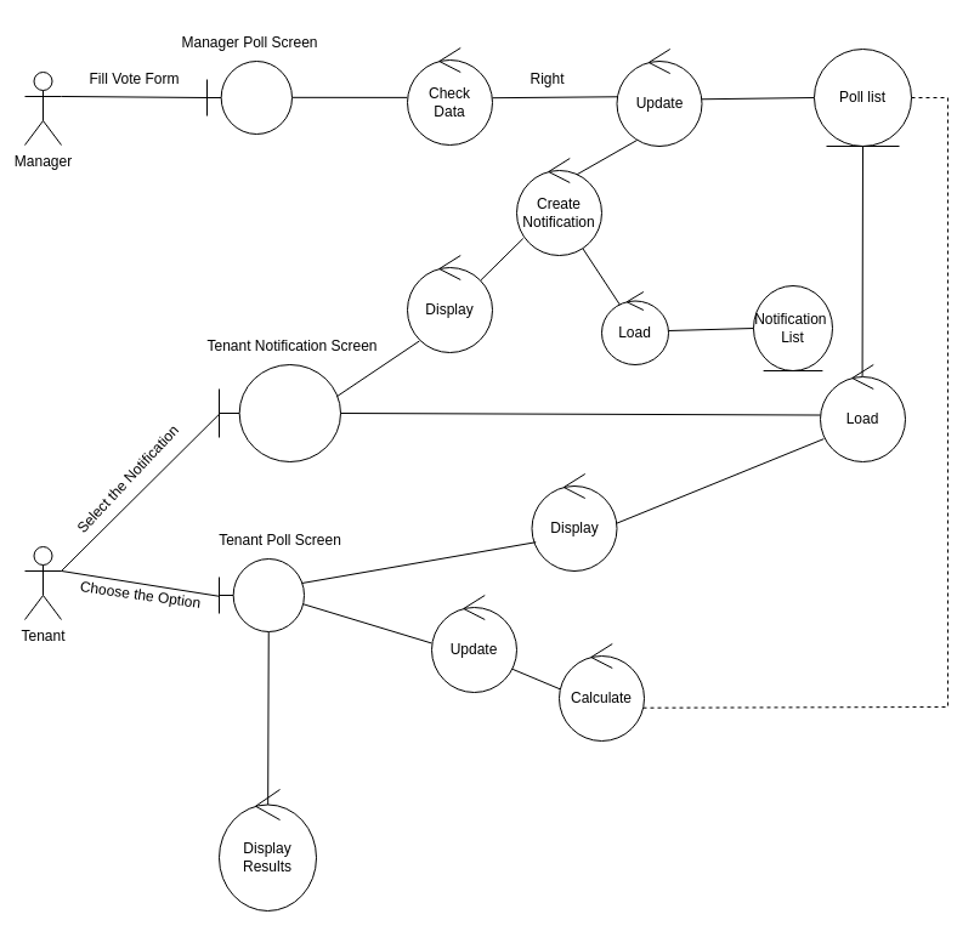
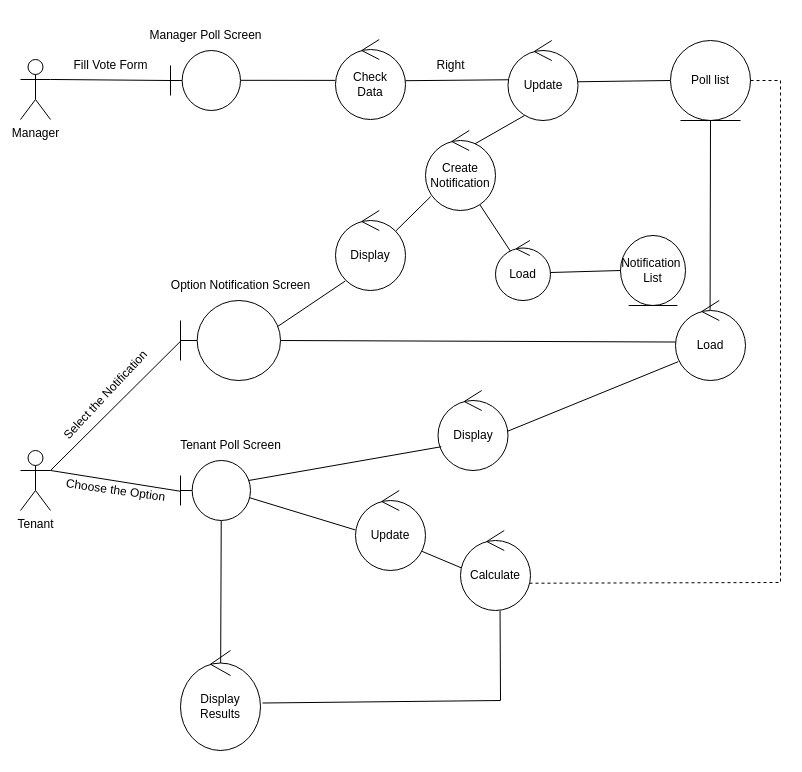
  <mxCell id="0" />
  <mxCell id="1" parent="0" />
  <mxCell id="2" value="Manager" style="shape=umlActor;verticalLabelPosition=bottom;verticalAlign=top;html=1;" parent="1" vertex="1"><mxGeometry x="20" y="59" width="30" height="60" as="geometry" /></mxCell>
  <mxCell id="3" value="Tenant&lt;div&gt;&lt;br&gt;&lt;/div&gt;" style="shape=umlActor;verticalLabelPosition=bottom;verticalAlign=top;html=1;" parent="1" vertex="1"><mxGeometry x="20" y="450" width="30" height="60" as="geometry" /></mxCell>
  <mxCell id="4" value="&lt;div&gt;&lt;br&gt;&lt;/div&gt;&lt;div&gt;&lt;br&gt;&lt;/div&gt;" style="shape=umlBoundary;whiteSpace=wrap;html=1;" parent="1" vertex="1"><mxGeometry x="170" y="50" width="70" height="60" as="geometry" /></mxCell>
  <mxCell id="5" value="&lt;div&gt;&lt;br&gt;&lt;/div&gt;&lt;div&gt;&lt;br&gt;&lt;/div&gt;" style="shape=umlBoundary;whiteSpace=wrap;html=1;" parent="1" vertex="1"><mxGeometry x="180" y="460" width="70" height="60" as="geometry" /></mxCell>
  <mxCell id="6" value="Manager Poll Screen" style="text;html=1;align=center;verticalAlign=middle;resizable=0;points=[];autosize=1;strokeColor=none;fillColor=none;" parent="1" vertex="1"><mxGeometry x="135" y="20" width="140" height="30" as="geometry" /></mxCell>
  <mxCell id="7" value="" style="endArrow=none;html=1;rounded=0;exitX=1;exitY=0.333;exitDx=0;exitDy=0;exitPerimeter=0;" parent="1" source="2" edge="1"><mxGeometry width="50" height="50" relative="1" as="geometry"><mxPoint x="120" y="570" as="sourcePoint" /><mxPoint x="170" y="80" as="targetPoint" /></mxGeometry></mxCell>
  <mxCell id="8" value="" style="endArrow=none;html=1;rounded=0;entryX=0.952;entryY=0.761;entryDx=0;entryDy=0;entryPerimeter=0;exitX=0.009;exitY=0.466;exitDx=0;exitDy=0;exitPerimeter=0;" parent="1" source="15" target="16" edge="1"><mxGeometry width="50" height="50" relative="1" as="geometry"><mxPoint x="210" y="740" as="sourcePoint" /><mxPoint x="310" y="660" as="targetPoint" /></mxGeometry></mxCell>
  <mxCell id="9" value="" style="endArrow=none;html=1;rounded=0;exitX=1.004;exitY=0.497;exitDx=0;exitDy=0;exitPerimeter=0;entryX=-0.004;entryY=0.511;entryDx=0;entryDy=0;entryPerimeter=0;" parent="1" source="4" target="20" edge="1"><mxGeometry width="50" height="50" relative="1" as="geometry"><mxPoint x="60" y="620" as="sourcePoint" /><mxPoint x="320" y="322" as="targetPoint" /></mxGeometry></mxCell>
  <mxCell id="10" value="" style="endArrow=none;html=1;rounded=0;exitX=0;exitY=0.5;exitDx=0;exitDy=0;entryX=0.997;entryY=0.516;entryDx=0;entryDy=0;entryPerimeter=0;" parent="1" source="31" target="14" edge="1"><mxGeometry width="50" height="50" relative="1" as="geometry"><mxPoint x="512.5" y="550" as="sourcePoint" /><mxPoint x="510" y="360" as="targetPoint" /></mxGeometry></mxCell>
  <mxCell id="11" value="" style="endArrow=none;html=1;rounded=0;exitX=-0.002;exitY=0.493;exitDx=0;exitDy=0;exitPerimeter=0;entryX=0.988;entryY=0.621;entryDx=0;entryDy=0;entryPerimeter=0;" parent="1" source="16" target="5" edge="1"><mxGeometry width="50" height="50" relative="1" as="geometry"><mxPoint x="280" y="760" as="sourcePoint" /><mxPoint x="260" y="498" as="targetPoint" /></mxGeometry></mxCell>
  <mxCell id="12" value="" style="endArrow=none;html=1;rounded=0;exitX=-0.005;exitY=0.512;exitDx=0;exitDy=0;exitPerimeter=0;entryX=1;entryY=0.333;entryDx=0;entryDy=0;entryPerimeter=0;" parent="1" source="5" target="3" edge="1"><mxGeometry width="50" height="50" relative="1" as="geometry"><mxPoint x="290" y="770" as="sourcePoint" /><mxPoint x="960" y="480" as="targetPoint" /></mxGeometry></mxCell>
  <mxCell id="13" value="Fill Vote Form" style="text;html=1;align=center;verticalAlign=middle;resizable=0;points=[];autosize=1;strokeColor=none;fillColor=none;rotation=0;" parent="1" vertex="1"><mxGeometry x="60" y="50" width="100" height="30" as="geometry" /></mxCell>
  <mxCell id="14" value="Update" style="ellipse;shape=umlControl;whiteSpace=wrap;html=1;" parent="1" vertex="1"><mxGeometry x="507.5" y="40" width="70" height="80" as="geometry" /></mxCell>
  <mxCell id="15" value="Calculate" style="ellipse;shape=umlControl;whiteSpace=wrap;html=1;" parent="1" vertex="1"><mxGeometry x="460" y="530" width="70" height="80" as="geometry" /></mxCell>
  <mxCell id="16" value="Update" style="ellipse;shape=umlControl;whiteSpace=wrap;html=1;" parent="1" vertex="1"><mxGeometry x="355" y="490" width="70" height="80" as="geometry" /></mxCell>
  <mxCell id="17" value="Tenant Poll Screen" style="text;html=1;align=center;verticalAlign=middle;resizable=0;points=[];autosize=1;strokeColor=none;fillColor=none;rotation=0;" parent="1" vertex="1"><mxGeometry x="170" y="430" width="120" height="30" as="geometry" /></mxCell>
  <mxCell id="18" value="Choose the Option" style="text;html=1;align=center;verticalAlign=middle;resizable=0;points=[];autosize=1;strokeColor=none;fillColor=none;rotation=8;" parent="1" vertex="1"><mxGeometry x="55" y="475" width="120" height="30" as="geometry" /></mxCell>
  <mxCell id="19" value="&lt;div&gt;Display Results&lt;/div&gt;" style="ellipse;shape=umlControl;whiteSpace=wrap;html=1;" parent="1" vertex="1"><mxGeometry x="180" y="650" width="80" height="100" as="geometry" /></mxCell>
  <mxCell id="20" value="Check&lt;div&gt;Data&lt;/div&gt;" style="ellipse;shape=umlControl;whiteSpace=wrap;html=1;" parent="1" vertex="1"><mxGeometry x="335" y="39" width="70" height="80" as="geometry" /></mxCell>
  <mxCell id="21" value="" style="endArrow=none;html=1;rounded=0;entryX=0.008;entryY=0.491;entryDx=0;entryDy=0;entryPerimeter=0;exitX=1;exitY=0.515;exitDx=0;exitDy=0;exitPerimeter=0;" parent="1" source="20" target="14" edge="1"><mxGeometry width="50" height="50" relative="1" as="geometry"><mxPoint x="410" y="80" as="sourcePoint" /><mxPoint x="518" y="319.41" as="targetPoint" /></mxGeometry></mxCell>
  <mxCell id="22" value="Right" style="text;html=1;align=center;verticalAlign=middle;resizable=0;points=[];autosize=1;strokeColor=none;fillColor=none;rotation=0;" parent="1" vertex="1"><mxGeometry x="425" y="50" width="50" height="30" as="geometry" /></mxCell>
  <mxCell id="23" value="Create Notification" style="ellipse;shape=umlControl;whiteSpace=wrap;html=1;" parent="1" vertex="1"><mxGeometry x="425" y="130" width="70" height="80" as="geometry" /></mxCell>
  <mxCell id="24" value="" style="endArrow=none;html=1;rounded=0;entryX=0.71;entryY=0.165;entryDx=0;entryDy=0;exitX=0.236;exitY=0.938;exitDx=0;exitDy=0;exitPerimeter=0;entryPerimeter=0;" parent="1" source="14" target="23" edge="1"><mxGeometry width="50" height="50" relative="1" as="geometry"><mxPoint x="480" y="-248" as="sourcePoint" /><mxPoint x="737" y="-189" as="targetPoint" /></mxGeometry></mxCell>
  <mxCell id="25" value="" style="endArrow=none;html=1;rounded=0;exitX=0.075;exitY=0.825;exitDx=0;exitDy=0;exitPerimeter=0;entryX=0.859;entryY=0.258;entryDx=0;entryDy=0;entryPerimeter=0;" parent="1" source="23" target="29" edge="1"><mxGeometry width="50" height="50" relative="1" as="geometry"><mxPoint x="780" y="-68" as="sourcePoint" /><mxPoint x="630" y="-72" as="targetPoint" /></mxGeometry></mxCell>
  <mxCell id="26" value="" style="shape=umlBoundary;whiteSpace=wrap;html=1;" parent="1" vertex="1"><mxGeometry x="180" y="300" width="100" height="80" as="geometry" /></mxCell>
- <mxCell id="27" value="Tenant Notification Screen" style="text;html=1;align=center;verticalAlign=middle;resizable=0;points=[];autosize=1;strokeColor=none;fillColor=none;" parent="1" vertex="1"><mxGeometry x="160" y="270" width="160" height="30" as="geometry" /></mxCell>
+ <mxCell id="27" value="Option Notification Screen" style="text;html=1;align=center;verticalAlign=middle;resizable=0;points=[];autosize=1;strokeColor=none;fillColor=none;" parent="1" vertex="1"><mxGeometry x="160" y="270" width="160" height="30" as="geometry" /></mxCell>
  <mxCell id="28" value="" style="endArrow=none;html=1;rounded=0;entryX=1;entryY=0.333;entryDx=0;entryDy=0;exitX=-0.005;exitY=0.516;exitDx=0;exitDy=0;exitPerimeter=0;entryPerimeter=0;" parent="1" source="26" target="3" edge="1"><mxGeometry width="50" height="50" relative="1" as="geometry"><mxPoint x="950" y="120" as="sourcePoint" /><mxPoint x="1207" y="179" as="targetPoint" /></mxGeometry></mxCell>
  <mxCell id="29" value="Display" style="ellipse;shape=umlControl;whiteSpace=wrap;html=1;" parent="1" vertex="1"><mxGeometry x="335" y="210" width="70" height="80" as="geometry" /></mxCell>
  <mxCell id="30" value="" style="endArrow=none;html=1;rounded=0;exitX=0.142;exitY=0.88;exitDx=0;exitDy=0;exitPerimeter=0;entryX=0.97;entryY=0.326;entryDx=0;entryDy=0;entryPerimeter=0;" parent="1" source="29" target="26" edge="1"><mxGeometry width="50" height="50" relative="1" as="geometry"><mxPoint x="551" y="186" as="sourcePoint" /><mxPoint x="610" y="180" as="targetPoint" /></mxGeometry></mxCell>
  <mxCell id="31" value="Poll list" style="ellipse;shape=umlEntity;whiteSpace=wrap;html=1;" parent="1" vertex="1"><mxGeometry x="670" y="40" width="80" height="80" as="geometry" /></mxCell>
  <mxCell id="32" value="Select the Notification" style="text;html=1;align=center;verticalAlign=middle;resizable=0;points=[];autosize=1;strokeColor=none;fillColor=none;rotation=313;" parent="1" vertex="1"><mxGeometry x="35" y="380" width="140" height="30" as="geometry" /></mxCell>
  <mxCell id="33" value="Display" style="ellipse;shape=umlControl;whiteSpace=wrap;html=1;" parent="1" vertex="1"><mxGeometry x="437.5" y="390" width="70" height="80" as="geometry" /></mxCell>
  <mxCell id="34" value="" style="endArrow=none;html=1;rounded=0;exitX=0.975;exitY=0.333;exitDx=0;exitDy=0;exitPerimeter=0;entryX=0.046;entryY=0.703;entryDx=0;entryDy=0;entryPerimeter=0;" parent="1" source="5" target="33" edge="1"><mxGeometry width="50" height="50" relative="1" as="geometry"><mxPoint x="551" y="186" as="sourcePoint" /><mxPoint x="610" y="186" as="targetPoint" /></mxGeometry></mxCell>
  <mxCell id="35" value="" style="endArrow=none;html=1;rounded=0;exitX=1;exitY=0.5;exitDx=0;exitDy=0;exitPerimeter=0;entryX=0.003;entryY=0.519;entryDx=0;entryDy=0;entryPerimeter=0;" parent="1" source="26" target="36" edge="1"><mxGeometry width="50" height="50" relative="1" as="geometry"><mxPoint x="561" y="196" as="sourcePoint" /><mxPoint x="620" y="196" as="targetPoint" /></mxGeometry></mxCell>
  <mxCell id="36" value="Load" style="ellipse;shape=umlControl;whiteSpace=wrap;html=1;" parent="1" vertex="1"><mxGeometry x="675" y="300" width="70" height="80" as="geometry" /></mxCell>
  <mxCell id="37" value="" style="endArrow=none;html=1;rounded=0;exitX=0.5;exitY=1;exitDx=0;exitDy=0;entryX=0.494;entryY=0.121;entryDx=0;entryDy=0;entryPerimeter=0;" parent="1" source="31" target="36" edge="1"><mxGeometry width="50" height="50" relative="1" as="geometry"><mxPoint x="536.3" y="553.08" as="sourcePoint" /><mxPoint x="708" y="310" as="targetPoint" /></mxGeometry></mxCell>
  <mxCell id="38" value="" style="endArrow=none;html=1;rounded=0;exitX=0.041;exitY=0.764;exitDx=0;exitDy=0;exitPerimeter=0;entryX=0.998;entryY=0.508;entryDx=0;entryDy=0;entryPerimeter=0;" parent="1" source="36" target="33" edge="1"><mxGeometry width="50" height="50" relative="1" as="geometry"><mxPoint x="551" y="186" as="sourcePoint" /><mxPoint x="610" y="186" as="targetPoint" /></mxGeometry></mxCell>
+ <mxCell id="39" value="" style="endArrow=none;html=1;rounded=0;exitX=0.565;exitY=1.005;exitDx=0;exitDy=0;exitPerimeter=0;entryX=1.025;entryY=0.525;entryDx=0;entryDy=0;entryPerimeter=0;" parent="1" source="15" target="19" edge="1"><mxGeometry width="50" height="50" relative="1" as="geometry"><mxPoint x="593" y="595" as="sourcePoint" /><mxPoint x="680" y="620" as="targetPoint" /><Array as="points"><mxPoint x="500" y="700" /></Array></mxGeometry></mxCell>
  <mxCell id="40" value="" style="endArrow=none;html=1;rounded=0;entryX=0.582;entryY=1.005;entryDx=0;entryDy=0;entryPerimeter=0;exitX=0.502;exitY=0.125;exitDx=0;exitDy=0;exitPerimeter=0;" parent="1" source="19" target="5" edge="1"><mxGeometry width="50" height="50" relative="1" as="geometry"><mxPoint x="829" y="660" as="sourcePoint" /><mxPoint x="790" y="612" as="targetPoint" /></mxGeometry></mxCell>
  <mxCell id="41" value="" style="endArrow=none;html=1;rounded=0;entryX=0.99;entryY=0.659;entryDx=0;entryDy=0;entryPerimeter=0;exitX=1;exitY=0.5;exitDx=0;exitDy=0;dashed=1;" parent="1" source="31" target="15" edge="1"><mxGeometry width="50" height="50" relative="1" as="geometry"><mxPoint x="900" y="60" as="sourcePoint" /><mxPoint x="787" y="355" as="targetPoint" /><Array as="points"><mxPoint x="780" y="80" /><mxPoint x="780" y="582" /></Array></mxGeometry></mxCell>
  <mxCell id="42" value="Notification&amp;nbsp;&lt;div&gt;List&lt;/div&gt;" style="ellipse;shape=umlEntity;whiteSpace=wrap;html=1;" parent="1" vertex="1"><mxGeometry x="620" y="235" width="65" height="70" as="geometry" /></mxCell>
  <mxCell id="43" value="" style="endArrow=none;html=1;rounded=0;entryX=0.779;entryY=0.931;entryDx=0;entryDy=0;entryPerimeter=0;exitX=0.27;exitY=0.176;exitDx=0;exitDy=0;exitPerimeter=0;" parent="1" source="44" target="23" edge="1"><mxGeometry width="50" height="50" relative="1" as="geometry"><mxPoint x="530" y="240" as="sourcePoint" /><mxPoint x="410" y="246" as="targetPoint" /></mxGeometry></mxCell>
  <mxCell id="44" value="Load" style="ellipse;shape=umlControl;whiteSpace=wrap;html=1;" parent="1" vertex="1"><mxGeometry x="495" y="240" width="55" height="60" as="geometry" /></mxCell>
  <mxCell id="45" value="" style="endArrow=none;html=1;rounded=0;entryX=0;entryY=0.5;entryDx=0;entryDy=0;" parent="1" target="42" edge="1"><mxGeometry width="50" height="50" relative="1" as="geometry"><mxPoint x="550" y="272" as="sourcePoint" /><mxPoint x="490" y="216" as="targetPoint" /></mxGeometry></mxCell>
